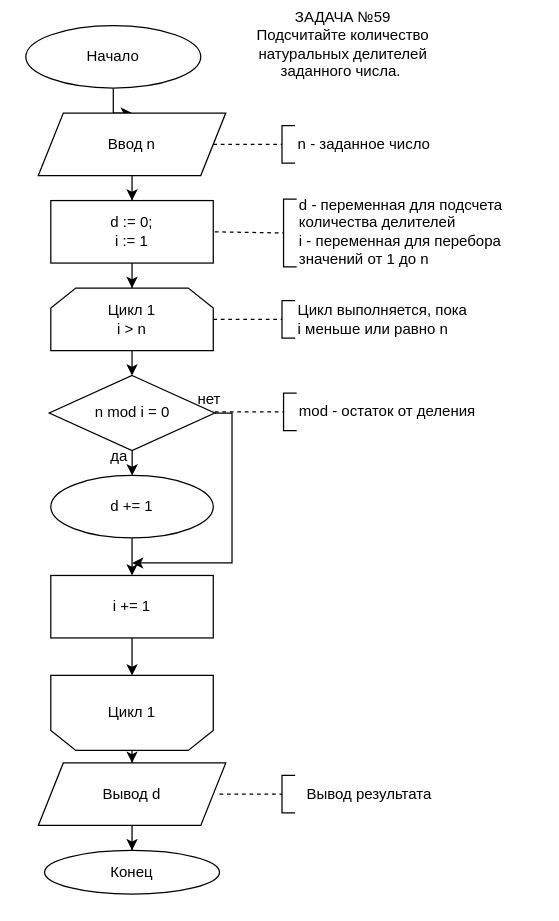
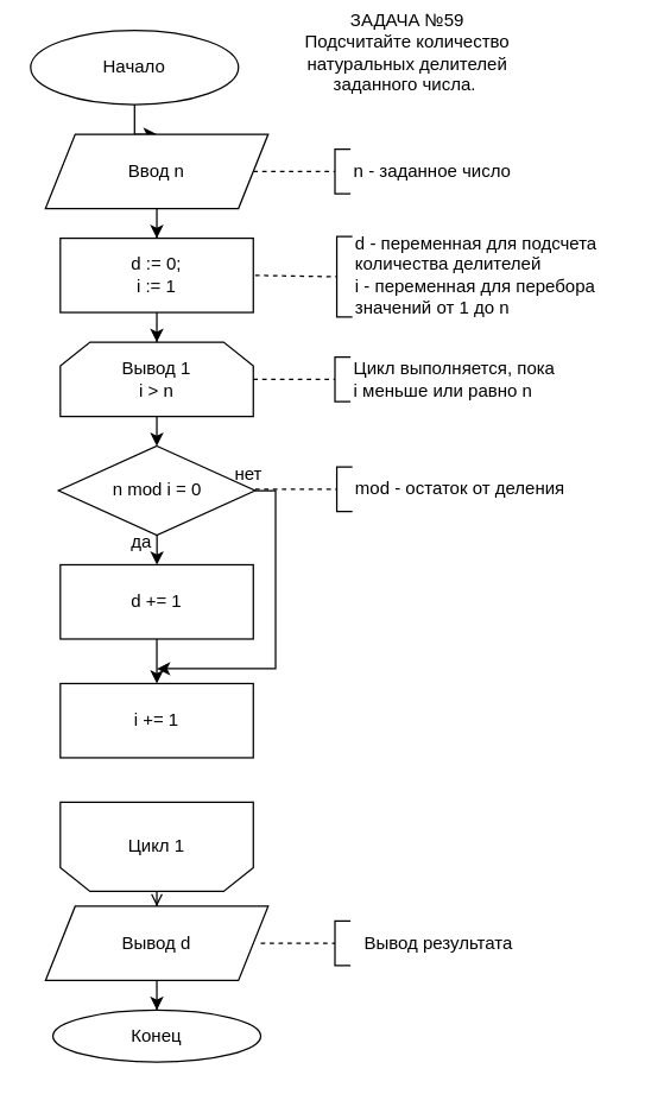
  <mxCell id="0" />
  <mxCell id="1" parent="0" />
  <mxCell id="2" style="edgeStyle=orthogonalEdgeStyle;rounded=0;orthogonalLoop=1;jettySize=auto;html=1;" parent="1" source="3" target="5" edge="1"><mxGeometry relative="1" as="geometry" /></mxCell>
  <mxCell id="3" value="Начало" style="ellipse;whiteSpace=wrap;html=1;" parent="1" vertex="1"><mxGeometry x="20" y="20" width="140" height="50" as="geometry" /></mxCell>
  <mxCell id="4" style="edgeStyle=orthogonalEdgeStyle;rounded=0;orthogonalLoop=1;jettySize=auto;html=1;" parent="1" source="5" target="7" edge="1"><mxGeometry relative="1" as="geometry" /></mxCell>
  <mxCell id="5" value="Ввод n" style="shape=parallelogram;perimeter=parallelogramPerimeter;whiteSpace=wrap;html=1;fixedSize=1;" parent="1" vertex="1"><mxGeometry x="30" y="90" width="150" height="50" as="geometry" /></mxCell>
  <mxCell id="6" style="edgeStyle=orthogonalEdgeStyle;rounded=0;orthogonalLoop=1;jettySize=auto;html=1;" parent="1" source="7" target="10" edge="1"><mxGeometry relative="1" as="geometry" /></mxCell>
  <mxCell id="7" value="d := 0;&lt;div&gt;i := 1&lt;/div&gt;" style="rounded=0;whiteSpace=wrap;html=1;align=center;" parent="1" vertex="1"><mxGeometry x="40" y="160" width="130" height="50" as="geometry" /></mxCell>
  <mxCell id="8" value="Конец" style="ellipse;whiteSpace=wrap;html=1;" parent="1" vertex="1"><mxGeometry x="35" y="680" width="140" height="35" as="geometry" /></mxCell>
  <mxCell id="9" style="edgeStyle=orthogonalEdgeStyle;rounded=0;orthogonalLoop=1;jettySize=auto;html=1;" parent="1" source="10" target="13" edge="1"><mxGeometry relative="1" as="geometry" /></mxCell>
- <mxCell id="10" value="Цикл 1&lt;div&gt;i &amp;gt; n&lt;/div&gt;" style="shape=loopLimit;whiteSpace=wrap;html=1;" parent="1" vertex="1"><mxGeometry x="40" y="230" width="130" height="50" as="geometry" /></mxCell>
+ <mxCell id="10" value="Вывод 1&lt;div&gt;i &amp;gt; n&lt;/div&gt;" style="shape=loopLimit;whiteSpace=wrap;html=1;" parent="1" vertex="1"><mxGeometry x="40" y="230" width="130" height="50" as="geometry" /></mxCell>
  <mxCell id="11" style="edgeStyle=orthogonalEdgeStyle;rounded=0;orthogonalLoop=1;jettySize=auto;html=1;" parent="1" source="13" target="15" edge="1"><mxGeometry relative="1" as="geometry" /></mxCell>
  <mxCell id="12" style="edgeStyle=orthogonalEdgeStyle;rounded=0;orthogonalLoop=1;jettySize=auto;html=1;" parent="1" source="13" edge="1"><mxGeometry relative="1" as="geometry"><mxPoint x="105" y="450" as="targetPoint" /><Array as="points"><mxPoint x="185" y="330" /><mxPoint x="185" y="450" /></Array></mxGeometry></mxCell>
  <mxCell id="13" value="n mod i = 0" style="rhombus;whiteSpace=wrap;html=1;" parent="1" vertex="1"><mxGeometry x="38.75" y="300" width="132.5" height="60" as="geometry" /></mxCell>
  <mxCell id="14" style="edgeStyle=orthogonalEdgeStyle;rounded=0;orthogonalLoop=1;jettySize=auto;html=1;" parent="1" source="15" target="17" edge="1"><mxGeometry relative="1" as="geometry" /></mxCell>
- <mxCell id="15" value="d += 1" style="ellipse;whiteSpace=wrap;html=1;align=center;" parent="1" vertex="1"><mxGeometry x="40" y="380" width="130" height="50" as="geometry" /></mxCell>
- <mxCell id="16" style="edgeStyle=orthogonalEdgeStyle;rounded=0;orthogonalLoop=1;jettySize=auto;html=1;" parent="1" source="17" target="19" edge="1"><mxGeometry relative="1" as="geometry" /></mxCell>
+ <mxCell id="15" value="d += 1" style="rounded=0;whiteSpace=wrap;html=1;align=center;" parent="1" vertex="1"><mxGeometry x="40" y="380" width="130" height="50" as="geometry" /></mxCell>
  <mxCell id="17" value="i += 1" style="rounded=0;whiteSpace=wrap;html=1;align=center;" parent="1" vertex="1"><mxGeometry x="40" y="460" width="130" height="50" as="geometry" /></mxCell>
- <mxCell id="18" style="edgeStyle=orthogonalEdgeStyle;rounded=0;orthogonalLoop=1;jettySize=auto;html=1;" parent="1" source="19" target="21" edge="1"><mxGeometry relative="1" as="geometry" /></mxCell>
+ <mxCell id="18" style="edgeStyle=orthogonalEdgeStyle;rounded=0;orthogonalLoop=1;jettySize=auto;html=1;endArrow=open;" parent="1" source="19" target="21" edge="1"><mxGeometry relative="1" as="geometry" /></mxCell>
  <mxCell id="19" value="Цикл 1" style="shape=loopLimit;whiteSpace=wrap;html=1;direction=west;" parent="1" vertex="1"><mxGeometry x="40" y="540" width="130" height="60" as="geometry" /></mxCell>
  <mxCell id="20" style="edgeStyle=orthogonalEdgeStyle;rounded=0;orthogonalLoop=1;jettySize=auto;html=1;" parent="1" source="21" target="8" edge="1"><mxGeometry relative="1" as="geometry" /></mxCell>
  <mxCell id="21" value="Вывод d" style="shape=parallelogram;perimeter=parallelogramPerimeter;whiteSpace=wrap;html=1;fixedSize=1;" parent="1" vertex="1"><mxGeometry x="30" y="610" width="150" height="50" as="geometry" /></mxCell>
  <mxCell id="22" value="да" style="text;html=1;align=center;verticalAlign=middle;whiteSpace=wrap;rounded=0;" parent="1" vertex="1"><mxGeometry x="85" y="360" width="20" height="10" as="geometry" /></mxCell>
  <mxCell id="23" value="нет" style="text;html=1;align=center;verticalAlign=middle;whiteSpace=wrap;rounded=0;" parent="1" vertex="1"><mxGeometry x="157" y="314" width="20" height="10" as="geometry" /></mxCell>
  <mxCell id="24" value="" style="shape=partialRectangle;whiteSpace=wrap;html=1;bottom=1;right=1;left=1;top=0;fillColor=none;routingCenterX=-0.5;rotation=90;" parent="1" vertex="1"><mxGeometry x="215" y="110" width="30" height="10" as="geometry" /></mxCell>
  <mxCell id="25" value="n - заданное число" style="text;html=1;align=left;verticalAlign=middle;whiteSpace=wrap;rounded=0;" parent="1" vertex="1"><mxGeometry x="236" y="100" width="140" height="30" as="geometry" /></mxCell>
  <mxCell id="26" value="" style="endArrow=none;dashed=1;html=1;rounded=0;entryX=0.5;entryY=1;entryDx=0;entryDy=0;" parent="1" target="24" edge="1"><mxGeometry width="50" height="50" relative="1" as="geometry"><mxPoint x="170" y="115" as="sourcePoint" /><mxPoint x="485" y="320" as="targetPoint" /></mxGeometry></mxCell>
  <mxCell id="27" value="" style="shape=partialRectangle;whiteSpace=wrap;html=1;bottom=1;right=1;left=1;top=0;fillColor=none;routingCenterX=-0.5;rotation=90;" parent="1" vertex="1"><mxGeometry x="204.07" y="180.94" width="54.37" height="10" as="geometry" /></mxCell>
  <mxCell id="28" value="d - переменная для подсчета количества делителей&lt;br&gt;&lt;div&gt;i - переменная для перебора значений от 1 до n&lt;/div&gt;" style="text;html=1;align=left;verticalAlign=middle;whiteSpace=wrap;rounded=0;" parent="1" vertex="1"><mxGeometry x="237.25" y="170" width="187.75" height="30" as="geometry" /></mxCell>
  <mxCell id="29" value="" style="endArrow=none;dashed=1;html=1;rounded=0;entryX=0.5;entryY=1;entryDx=0;entryDy=0;" parent="1" target="27" edge="1"><mxGeometry width="50" height="50" relative="1" as="geometry"><mxPoint x="171.25" y="185" as="sourcePoint" /><mxPoint x="486.25" y="390" as="targetPoint" /></mxGeometry></mxCell>
  <mxCell id="30" value="" style="shape=partialRectangle;whiteSpace=wrap;html=1;bottom=1;right=1;left=1;top=0;fillColor=none;routingCenterX=-0.5;rotation=90;" parent="1" vertex="1"><mxGeometry x="215" y="250" width="30" height="10" as="geometry" /></mxCell>
  <mxCell id="31" value="Цикл выполняется, пока i меньше или равно n" style="text;html=1;align=left;verticalAlign=middle;whiteSpace=wrap;rounded=0;" parent="1" vertex="1"><mxGeometry x="236" y="240" width="140" height="30" as="geometry" /></mxCell>
  <mxCell id="32" value="" style="endArrow=none;dashed=1;html=1;rounded=0;entryX=0.5;entryY=1;entryDx=0;entryDy=0;" parent="1" target="30" edge="1"><mxGeometry width="50" height="50" relative="1" as="geometry"><mxPoint x="170" y="255" as="sourcePoint" /><mxPoint x="485" y="460" as="targetPoint" /></mxGeometry></mxCell>
  <mxCell id="33" value="" style="shape=partialRectangle;whiteSpace=wrap;html=1;bottom=1;right=1;left=1;top=0;fillColor=none;routingCenterX=-0.5;rotation=90;" parent="1" vertex="1"><mxGeometry x="216.25" y="324" width="30" height="10" as="geometry" /></mxCell>
  <mxCell id="34" value="mod - остаток от деления" style="text;html=1;align=left;verticalAlign=middle;whiteSpace=wrap;rounded=0;" parent="1" vertex="1"><mxGeometry x="237.25" y="314" width="147.75" height="30" as="geometry" /></mxCell>
  <mxCell id="35" value="" style="endArrow=none;dashed=1;html=1;rounded=0;entryX=0.5;entryY=1;entryDx=0;entryDy=0;" parent="1" target="33" edge="1"><mxGeometry width="50" height="50" relative="1" as="geometry"><mxPoint x="171.25" y="329" as="sourcePoint" /><mxPoint x="486.25" y="534" as="targetPoint" /></mxGeometry></mxCell>
  <mxCell id="36" value="" style="shape=partialRectangle;whiteSpace=wrap;html=1;bottom=1;right=1;left=1;top=0;fillColor=none;routingCenterX=-0.5;rotation=90;" parent="1" vertex="1"><mxGeometry x="215" y="630" width="30" height="10" as="geometry" /></mxCell>
  <mxCell id="37" value="Вывод результата" style="text;html=1;align=center;verticalAlign=middle;whiteSpace=wrap;rounded=0;" parent="1" vertex="1"><mxGeometry x="235" y="620" width="120" height="30" as="geometry" /></mxCell>
  <mxCell id="38" value="" style="endArrow=none;dashed=1;html=1;rounded=0;entryX=0.5;entryY=1;entryDx=0;entryDy=0;" parent="1" target="36" edge="1"><mxGeometry width="50" height="50" relative="1" as="geometry"><mxPoint x="175" y="635" as="sourcePoint" /><mxPoint x="490" y="850" as="targetPoint" /></mxGeometry></mxCell>
  <mxCell id="39" value="ЗАДАЧА №59&lt;div&gt;Подсчитайте количество натуральных делителей заданного числа.&amp;nbsp;&lt;br&gt;&lt;/div&gt;" style="text;html=1;align=center;verticalAlign=middle;whiteSpace=wrap;rounded=0;" parent="1" vertex="1"><mxGeometry x="177" y="20" width="193.75" height="30" as="geometry" /></mxCell>
